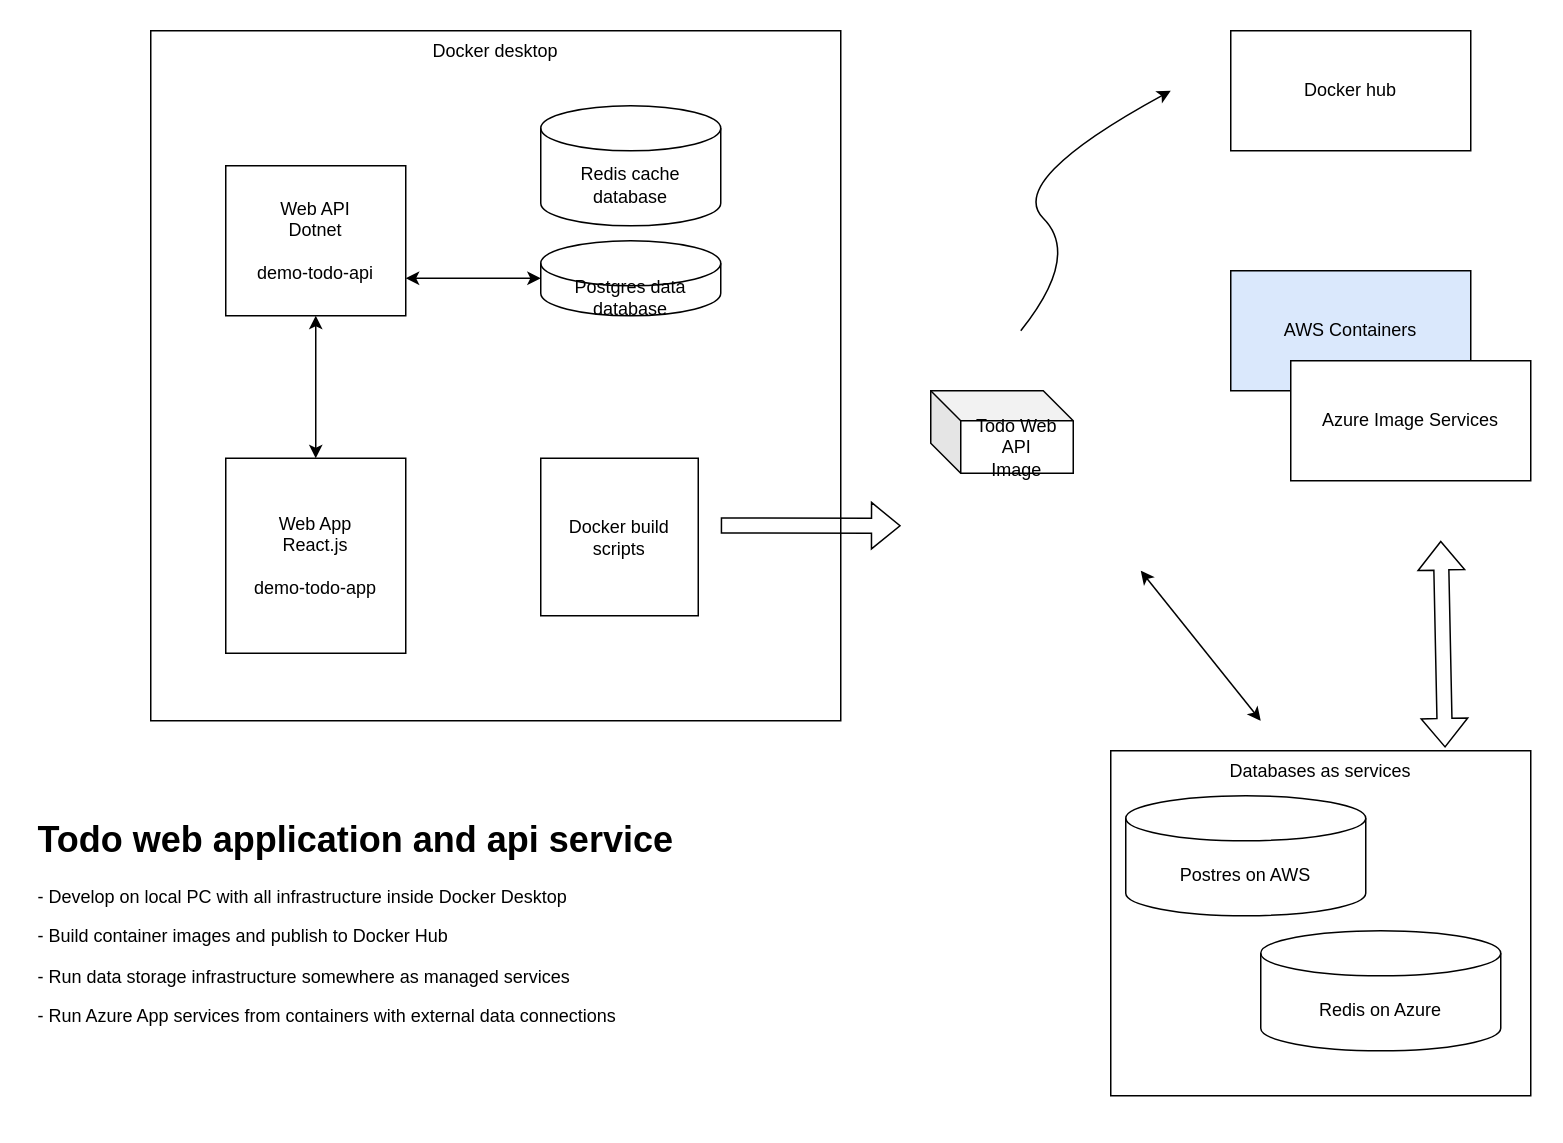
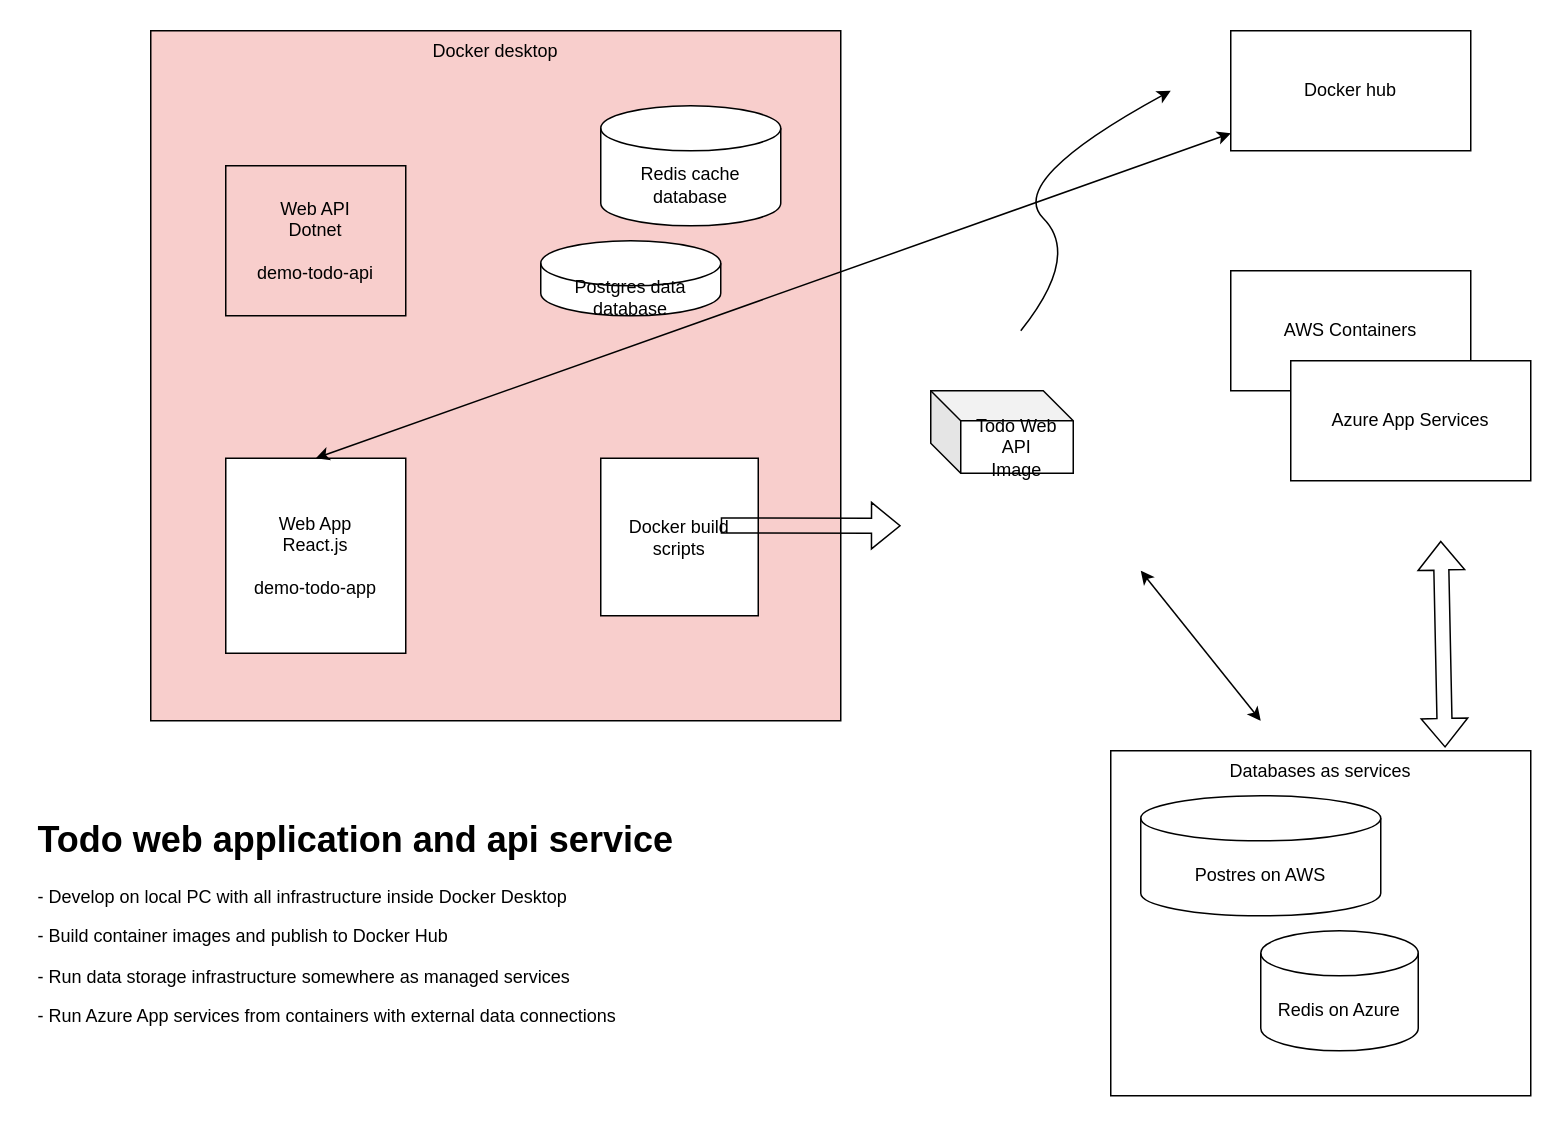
  <mxCell id="0" />
  <mxCell id="1" parent="0" />
  <mxCell id="2" value="Databases as services" style="rounded=0;whiteSpace=wrap;html=1;verticalAlign=top;" vertex="1" parent="1"><mxGeometry x="740" y="500" width="280" height="230" as="geometry" /></mxCell>
- <mxCell id="3" value="Docker desktop" style="whiteSpace=wrap;html=1;aspect=fixed;verticalAlign=top;" vertex="1" parent="1"><mxGeometry x="100" y="20" width="460" height="460" as="geometry" /></mxCell>
- <mxCell id="4" value="Web API&lt;br&gt;Dotnet&lt;br&gt;&lt;br&gt;demo-todo-api" style="rounded=0;whiteSpace=wrap;html=1;" vertex="1" parent="1"><mxGeometry x="150" y="110" width="120" height="100" as="geometry" /></mxCell>
- <mxCell id="5" value="Redis cache database" style="shape=cylinder3;whiteSpace=wrap;html=1;boundedLbl=1;backgroundOutline=1;size=15;" vertex="1" parent="1"><mxGeometry x="360" y="70" width="120" height="80" as="geometry" /></mxCell>
+ <mxCell id="3" value="Docker desktop" style="whiteSpace=wrap;html=1;aspect=fixed;verticalAlign=top;fillColor=#f8cecc;" vertex="1" parent="1"><mxGeometry x="100" y="20" width="460" height="460" as="geometry" /></mxCell>
+ <mxCell id="4" value="Web API&lt;br&gt;Dotnet&lt;br&gt;&lt;br&gt;demo-todo-api" style="rounded=0;whiteSpace=wrap;html=1;fillColor=#f8cecc;" vertex="1" parent="1"><mxGeometry x="150" y="110" width="120" height="100" as="geometry" /></mxCell>
+ <mxCell id="5" value="Redis cache database" style="shape=cylinder3;whiteSpace=wrap;html=1;boundedLbl=1;backgroundOutline=1;size=15;" vertex="1" parent="1"><mxGeometry x="400" y="70" width="120" height="80" as="geometry" /></mxCell>
  <mxCell id="6" value="Postgres data database" style="shape=cylinder3;whiteSpace=wrap;html=1;boundedLbl=1;backgroundOutline=1;size=15;" vertex="1" parent="1"><mxGeometry x="360" y="160" width="120" height="50" as="geometry" /></mxCell>
  <mxCell id="7" value="Web App&lt;br&gt;React.js&lt;br&gt;&lt;br&gt;demo-todo-app" style="rounded=0;whiteSpace=wrap;html=1;" vertex="1" parent="1"><mxGeometry x="150" y="305" width="120" height="130" as="geometry" /></mxCell>
- <mxCell id="8" value="" style="endArrow=classic;startArrow=classic;html=1;rounded=0;exitX=1;exitY=0.75;exitDx=0;exitDy=0;entryX=0;entryY=0.5;entryDx=0;entryDy=0;entryPerimeter=0;" edge="1" parent="1" source="4" target="6"><mxGeometry width="50" height="50" relative="1" as="geometry"><mxPoint x="270" y="270" as="sourcePoint" /><mxPoint x="320" y="220" as="targetPoint" /></mxGeometry></mxCell>
- <mxCell id="9" value="" style="endArrow=classic;startArrow=classic;html=1;rounded=0;exitX=0.5;exitY=0;exitDx=0;exitDy=0;entryX=0.5;entryY=1;entryDx=0;entryDy=0;" edge="1" parent="1" source="7" target="4"><mxGeometry width="50" height="50" relative="1" as="geometry"><mxPoint x="380" y="340" as="sourcePoint" /><mxPoint x="430" y="290" as="targetPoint" /></mxGeometry></mxCell>
- <mxCell id="10" value="Docker build scripts" style="whiteSpace=wrap;html=1;aspect=fixed;" vertex="1" parent="1"><mxGeometry x="360" y="305" width="105" height="105" as="geometry" /></mxCell>
+ <mxCell id="9" value="" style="endArrow=classic;startArrow=classic;html=1;rounded=0;exitX=0.5;exitY=0;exitDx=0;exitDy=0;" edge="1" parent="1" source="7" target="14"><mxGeometry width="50" height="50" relative="1" as="geometry"><mxPoint x="380" y="340" as="sourcePoint" /><mxPoint x="430" y="290" as="targetPoint" /></mxGeometry></mxCell>
+ <mxCell id="10" value="Docker build scripts" style="whiteSpace=wrap;html=1;aspect=fixed;" vertex="1" parent="1"><mxGeometry x="400" y="305" width="105" height="105" as="geometry" /></mxCell>
  <mxCell id="11" value="Todo Web API&lt;br&gt;Image" style="shape=cube;whiteSpace=wrap;html=1;boundedLbl=1;backgroundOutline=1;darkOpacity=0.05;darkOpacity2=0.1;" vertex="1" parent="1"><mxGeometry x="620" y="260" width="95" height="55" as="geometry" /></mxCell>
  <mxCell id="12" value="" style="shape=flexArrow;endArrow=classic;html=1;rounded=0;exitX=0.826;exitY=0.717;exitDx=0;exitDy=0;exitPerimeter=0;" edge="1" parent="1" source="3"><mxGeometry width="50" height="50" relative="1" as="geometry"><mxPoint x="540" y="400" as="sourcePoint" /><mxPoint x="600" y="350" as="targetPoint" /></mxGeometry></mxCell>
- <mxCell id="13" value="AWS Containers" style="rounded=0;whiteSpace=wrap;html=1;fillColor=#dae8fc;" vertex="1" parent="1"><mxGeometry x="820" y="180" width="160" height="80" as="geometry" /></mxCell>
+ <mxCell id="13" value="AWS Containers" style="rounded=0;whiteSpace=wrap;html=1;" vertex="1" parent="1"><mxGeometry x="820" y="180" width="160" height="80" as="geometry" /></mxCell>
  <mxCell id="14" value="Docker hub" style="rounded=0;whiteSpace=wrap;html=1;" vertex="1" parent="1"><mxGeometry x="820" y="20" width="160" height="80" as="geometry" /></mxCell>
- <mxCell id="15" value="Redis on Azure" style="shape=cylinder3;whiteSpace=wrap;html=1;boundedLbl=1;backgroundOutline=1;size=15;" vertex="1" parent="1"><mxGeometry x="840" y="620" width="160" height="80" as="geometry" /></mxCell>
- <mxCell id="16" value="Postres on AWS" style="shape=cylinder3;whiteSpace=wrap;html=1;boundedLbl=1;backgroundOutline=1;size=15;" vertex="1" parent="1"><mxGeometry x="750" y="530" width="160" height="80" as="geometry" /></mxCell>
+ <mxCell id="15" value="Redis on Azure" style="shape=cylinder3;whiteSpace=wrap;html=1;boundedLbl=1;backgroundOutline=1;size=15;" vertex="1" parent="1"><mxGeometry x="840" y="620" width="105" height="80" as="geometry" /></mxCell>
+ <mxCell id="16" value="Postres on AWS" style="shape=cylinder3;whiteSpace=wrap;html=1;boundedLbl=1;backgroundOutline=1;size=15;" vertex="1" parent="1"><mxGeometry x="760" y="530" width="160" height="80" as="geometry" /></mxCell>
  <mxCell id="17" value="" style="curved=1;endArrow=classic;html=1;rounded=0;" edge="1" parent="1"><mxGeometry width="50" height="50" relative="1" as="geometry"><mxPoint x="680" y="220" as="sourcePoint" /><mxPoint x="780" y="60" as="targetPoint" /><Array as="points"><mxPoint x="720" y="170" /><mxPoint x="670" y="120" /></Array></mxGeometry></mxCell>
- <mxCell id="18" value="Azure Image Services" style="rounded=0;whiteSpace=wrap;html=1;" vertex="1" parent="1"><mxGeometry x="860" y="240" width="160" height="80" as="geometry" /></mxCell>
+ <mxCell id="18" value="Azure App Services" style="rounded=0;whiteSpace=wrap;html=1;" vertex="1" parent="1"><mxGeometry x="860" y="240" width="160" height="80" as="geometry" /></mxCell>
  <mxCell id="19" value="" style="shape=flexArrow;endArrow=classic;startArrow=classic;html=1;rounded=0;exitX=0.796;exitY=-0.009;exitDx=0;exitDy=0;exitPerimeter=0;" edge="1" parent="1" source="2"><mxGeometry width="100" height="100" relative="1" as="geometry"><mxPoint x="900" y="455" as="sourcePoint" /><mxPoint x="960" y="360" as="targetPoint" /></mxGeometry></mxCell>
  <mxCell id="20" value="&lt;h1&gt;Todo web application and api service&lt;/h1&gt;&lt;p&gt;- Develop on local PC with all infrastructure inside Docker Desktop&lt;/p&gt;&lt;p&gt;- Build container images and publish to Docker Hub&lt;/p&gt;&lt;p&gt;- Run data storage infrastructure somewhere as managed services&lt;/p&gt;&lt;p&gt;- Run Azure App services from containers with external data connections&lt;/p&gt;&lt;p&gt;&lt;br&gt;&lt;/p&gt;" style="text;html=1;strokeColor=none;fillColor=none;spacing=5;spacingTop=-20;whiteSpace=wrap;overflow=hidden;rounded=0;" vertex="1" parent="1"><mxGeometry x="20" y="540" width="480" height="200" as="geometry" /></mxCell>
  <mxCell id="21" value="" style="endArrow=classic;startArrow=classic;html=1;rounded=0;" edge="1" parent="1"><mxGeometry width="50" height="50" relative="1" as="geometry"><mxPoint x="840" y="480" as="sourcePoint" /><mxPoint x="760" y="380" as="targetPoint" /></mxGeometry></mxCell>
